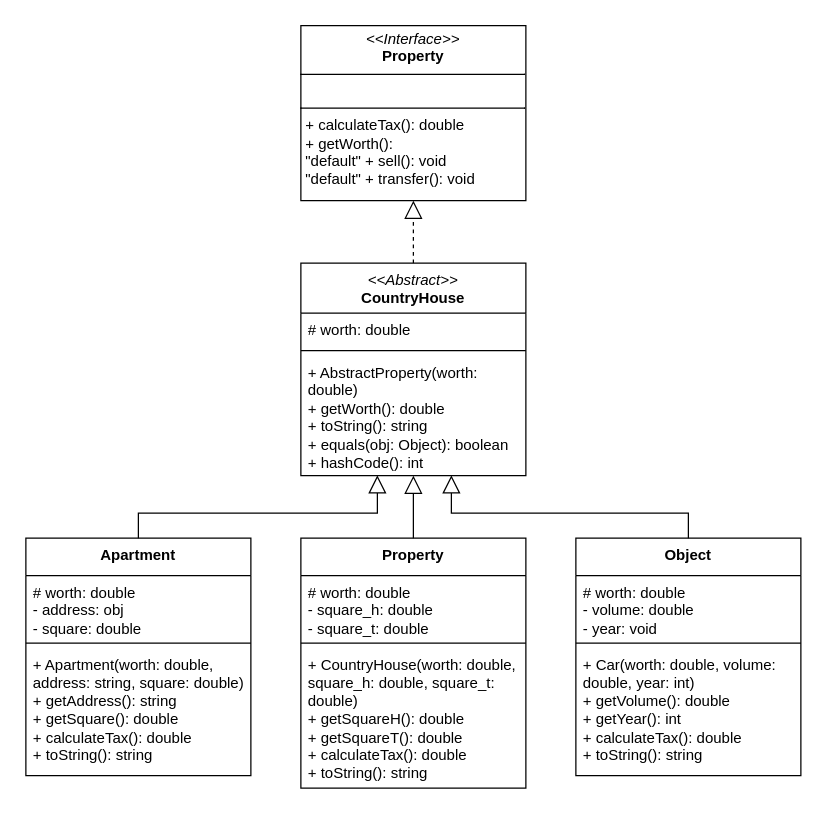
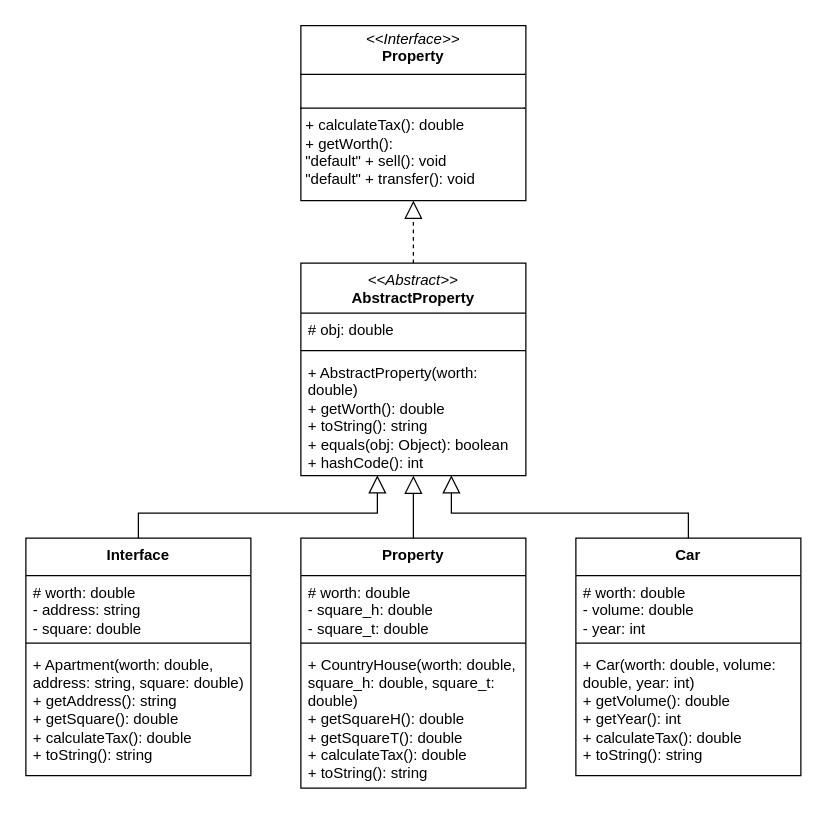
  <mxCell id="0" />
  <mxCell id="1" parent="0" />
  <mxCell id="2" style="edgeStyle=orthogonalEdgeStyle;rounded=0;orthogonalLoop=1;jettySize=auto;html=1;entryX=0.5;entryY=1;entryDx=0;entryDy=0;endSize=12;endArrow=block;endFill=0;dashed=1;" edge="1" parent="1" source="3" target="22"><mxGeometry relative="1" as="geometry" /></mxCell>
- <mxCell id="3" value="&lt;div&gt;&lt;i style=&quot;font-weight: 400;&quot;&gt;&amp;lt;&amp;lt;Abstract&amp;gt;&amp;gt;&lt;/i&gt;&lt;span style=&quot;background-color: transparent; color: light-dark(rgb(0, 0, 0), rgb(255, 255, 255));&quot;&gt;&lt;/span&gt;&lt;/div&gt;&lt;div&gt;&lt;span style=&quot;background-color: transparent; color: light-dark(rgb(0, 0, 0), rgb(255, 255, 255));&quot;&gt;CountryHouse&lt;/span&gt;&lt;/div&gt;" style="swimlane;fontStyle=1;align=center;verticalAlign=top;childLayout=stackLayout;horizontal=1;startSize=40;horizontalStack=0;resizeParent=1;resizeParentMax=0;resizeLast=0;collapsible=1;marginBottom=0;whiteSpace=wrap;html=1;" parent="1" vertex="1"><mxGeometry x="240" y="210" width="180" height="170" as="geometry" /></mxCell>
- <mxCell id="4" value="# worth: double" style="text;strokeColor=none;fillColor=none;align=left;verticalAlign=top;spacingLeft=4;spacingRight=4;overflow=hidden;rotatable=0;points=[[0,0.5],[1,0.5]];portConstraint=eastwest;whiteSpace=wrap;html=1;" parent="3" vertex="1"><mxGeometry y="40" width="180" height="26" as="geometry" /></mxCell>
+ <mxCell id="3" value="&lt;div&gt;&lt;i style=&quot;font-weight: 400;&quot;&gt;&amp;lt;&amp;lt;Abstract&amp;gt;&amp;gt;&lt;/i&gt;&lt;span style=&quot;background-color: transparent; color: light-dark(rgb(0, 0, 0), rgb(255, 255, 255));&quot;&gt;&lt;/span&gt;&lt;/div&gt;&lt;div&gt;&lt;span style=&quot;background-color: transparent; color: light-dark(rgb(0, 0, 0), rgb(255, 255, 255));&quot;&gt;AbstractProperty&lt;/span&gt;&lt;/div&gt;" style="swimlane;fontStyle=1;align=center;verticalAlign=top;childLayout=stackLayout;horizontal=1;startSize=40;horizontalStack=0;resizeParent=1;resizeParentMax=0;resizeLast=0;collapsible=1;marginBottom=0;whiteSpace=wrap;html=1;" parent="1" vertex="1"><mxGeometry x="240" y="210" width="180" height="170" as="geometry" /></mxCell>
+ <mxCell id="4" value="# obj: double" style="text;strokeColor=none;fillColor=none;align=left;verticalAlign=top;spacingLeft=4;spacingRight=4;overflow=hidden;rotatable=0;points=[[0,0.5],[1,0.5]];portConstraint=eastwest;whiteSpace=wrap;html=1;" parent="3" vertex="1"><mxGeometry y="40" width="180" height="26" as="geometry" /></mxCell>
  <mxCell id="5" value="" style="line;strokeWidth=1;fillColor=none;align=left;verticalAlign=middle;spacingTop=-1;spacingLeft=3;spacingRight=3;rotatable=0;labelPosition=right;points=[];portConstraint=eastwest;strokeColor=inherit;" parent="3" vertex="1"><mxGeometry y="66" width="180" height="8" as="geometry" /></mxCell>
  <mxCell id="6" value="+ AbstractProperty(worth: double)&lt;div&gt;+ getWorth(): double&lt;/div&gt;&lt;div&gt;+ toString(): string&lt;/div&gt;&lt;div&gt;+ equals(obj: Object): boolean&lt;/div&gt;&lt;div&gt;+ hashCode(): int&lt;/div&gt;" style="text;strokeColor=none;fillColor=none;align=left;verticalAlign=top;spacingLeft=4;spacingRight=4;overflow=hidden;rotatable=0;points=[[0,0.5],[1,0.5]];portConstraint=eastwest;whiteSpace=wrap;html=1;" parent="3" vertex="1"><mxGeometry y="74" width="180" height="96" as="geometry" /></mxCell>
- <mxCell id="7" value="Apartment" style="swimlane;fontStyle=1;align=center;verticalAlign=top;childLayout=stackLayout;horizontal=1;startSize=30;horizontalStack=0;resizeParent=1;resizeParentMax=0;resizeLast=0;collapsible=1;marginBottom=0;whiteSpace=wrap;html=1;" parent="1" vertex="1"><mxGeometry x="20" y="430" width="180" height="190" as="geometry" /></mxCell>
- <mxCell id="8" value="# worth: double&lt;div&gt;- address: obj&lt;/div&gt;&lt;div&gt;- square: double&lt;/div&gt;" style="text;strokeColor=none;fillColor=none;align=left;verticalAlign=top;spacingLeft=4;spacingRight=4;overflow=hidden;rotatable=0;points=[[0,0.5],[1,0.5]];portConstraint=eastwest;whiteSpace=wrap;html=1;" parent="7" vertex="1"><mxGeometry y="30" width="180" height="50" as="geometry" /></mxCell>
+ <mxCell id="7" value="Interface" style="swimlane;fontStyle=1;align=center;verticalAlign=top;childLayout=stackLayout;horizontal=1;startSize=30;horizontalStack=0;resizeParent=1;resizeParentMax=0;resizeLast=0;collapsible=1;marginBottom=0;whiteSpace=wrap;html=1;" parent="1" vertex="1"><mxGeometry x="20" y="430" width="180" height="190" as="geometry" /></mxCell>
+ <mxCell id="8" value="# worth: double&lt;div&gt;- address: string&lt;/div&gt;&lt;div&gt;- square: double&lt;/div&gt;" style="text;strokeColor=none;fillColor=none;align=left;verticalAlign=top;spacingLeft=4;spacingRight=4;overflow=hidden;rotatable=0;points=[[0,0.5],[1,0.5]];portConstraint=eastwest;whiteSpace=wrap;html=1;" parent="7" vertex="1"><mxGeometry y="30" width="180" height="50" as="geometry" /></mxCell>
  <mxCell id="9" value="" style="line;strokeWidth=1;fillColor=none;align=left;verticalAlign=middle;spacingTop=-1;spacingLeft=3;spacingRight=3;rotatable=0;labelPosition=right;points=[];portConstraint=eastwest;strokeColor=inherit;" parent="7" vertex="1"><mxGeometry y="80" width="180" height="8" as="geometry" /></mxCell>
  <mxCell id="10" value="+ Apartment(worth: double, address: string, square: double)&lt;div&gt;+ getAddress(): string&lt;/div&gt;&lt;div&gt;+ getSquare(): double&lt;/div&gt;&lt;div&gt;+ calculateTax(): double&lt;/div&gt;&lt;div&gt;+ toString(): string&lt;/div&gt;" style="text;strokeColor=none;fillColor=none;align=left;verticalAlign=top;spacingLeft=4;spacingRight=4;overflow=hidden;rotatable=0;points=[[0,0.5],[1,0.5]];portConstraint=eastwest;whiteSpace=wrap;html=1;" parent="7" vertex="1"><mxGeometry y="88" width="180" height="102" as="geometry" /></mxCell>
  <mxCell id="11" value="Property" style="swimlane;fontStyle=1;align=center;verticalAlign=top;childLayout=stackLayout;horizontal=1;startSize=30;horizontalStack=0;resizeParent=1;resizeParentMax=0;resizeLast=0;collapsible=1;marginBottom=0;whiteSpace=wrap;html=1;" parent="1" vertex="1"><mxGeometry x="240" y="430" width="180" height="200" as="geometry" /></mxCell>
  <mxCell id="12" value="# worth: double&lt;div&gt;- square_h: double&lt;/div&gt;&lt;div&gt;- square_t: double&lt;/div&gt;" style="text;strokeColor=none;fillColor=none;align=left;verticalAlign=top;spacingLeft=4;spacingRight=4;overflow=hidden;rotatable=0;points=[[0,0.5],[1,0.5]];portConstraint=eastwest;whiteSpace=wrap;html=1;" parent="11" vertex="1"><mxGeometry y="30" width="180" height="50" as="geometry" /></mxCell>
  <mxCell id="13" value="" style="line;strokeWidth=1;fillColor=none;align=left;verticalAlign=middle;spacingTop=-1;spacingLeft=3;spacingRight=3;rotatable=0;labelPosition=right;points=[];portConstraint=eastwest;strokeColor=inherit;" parent="11" vertex="1"><mxGeometry y="80" width="180" height="8" as="geometry" /></mxCell>
  <mxCell id="14" value="+ CountryHouse(worth: double, square_h: double, square_t: double)&lt;div&gt;+ getSquareH(): double&lt;/div&gt;&lt;div&gt;+ getSquareT(): double&lt;/div&gt;&lt;div&gt;+ calculateTax(): double&lt;/div&gt;&lt;div&gt;+ toString(): string&lt;/div&gt;" style="text;strokeColor=none;fillColor=none;align=left;verticalAlign=top;spacingLeft=4;spacingRight=4;overflow=hidden;rotatable=0;points=[[0,0.5],[1,0.5]];portConstraint=eastwest;whiteSpace=wrap;html=1;" parent="11" vertex="1"><mxGeometry y="88" width="180" height="112" as="geometry" /></mxCell>
  <mxCell id="15" style="edgeStyle=orthogonalEdgeStyle;rounded=0;orthogonalLoop=1;jettySize=auto;html=1;entryX=0.34;entryY=0.997;entryDx=0;entryDy=0;entryPerimeter=0;endArrow=block;endFill=0;endSize=12;" parent="1" source="7" target="6" edge="1"><mxGeometry relative="1" as="geometry" /></mxCell>
  <mxCell id="16" style="edgeStyle=orthogonalEdgeStyle;rounded=0;orthogonalLoop=1;jettySize=auto;html=1;entryX=0.5;entryY=1;entryDx=0;entryDy=0;entryPerimeter=0;endSize=12;endArrow=block;endFill=0;" parent="1" source="11" target="6" edge="1"><mxGeometry relative="1" as="geometry" /></mxCell>
- <mxCell id="17" value="Object" style="swimlane;fontStyle=1;align=center;verticalAlign=top;childLayout=stackLayout;horizontal=1;startSize=30;horizontalStack=0;resizeParent=1;resizeParentMax=0;resizeLast=0;collapsible=1;marginBottom=0;whiteSpace=wrap;html=1;" parent="1" vertex="1"><mxGeometry x="460" y="430" width="180" height="190" as="geometry" /></mxCell>
- <mxCell id="18" value="# worth: double&lt;div&gt;- volume: double&lt;/div&gt;&lt;div&gt;- year: void&lt;/div&gt;" style="text;strokeColor=none;fillColor=none;align=left;verticalAlign=top;spacingLeft=4;spacingRight=4;overflow=hidden;rotatable=0;points=[[0,0.5],[1,0.5]];portConstraint=eastwest;whiteSpace=wrap;html=1;" parent="17" vertex="1"><mxGeometry y="30" width="180" height="50" as="geometry" /></mxCell>
+ <mxCell id="17" value="Car" style="swimlane;fontStyle=1;align=center;verticalAlign=top;childLayout=stackLayout;horizontal=1;startSize=30;horizontalStack=0;resizeParent=1;resizeParentMax=0;resizeLast=0;collapsible=1;marginBottom=0;whiteSpace=wrap;html=1;" parent="1" vertex="1"><mxGeometry x="460" y="430" width="180" height="190" as="geometry" /></mxCell>
+ <mxCell id="18" value="# worth: double&lt;div&gt;- volume: double&lt;/div&gt;&lt;div&gt;- year: int&lt;/div&gt;" style="text;strokeColor=none;fillColor=none;align=left;verticalAlign=top;spacingLeft=4;spacingRight=4;overflow=hidden;rotatable=0;points=[[0,0.5],[1,0.5]];portConstraint=eastwest;whiteSpace=wrap;html=1;" parent="17" vertex="1"><mxGeometry y="30" width="180" height="50" as="geometry" /></mxCell>
  <mxCell id="19" value="" style="line;strokeWidth=1;fillColor=none;align=left;verticalAlign=middle;spacingTop=-1;spacingLeft=3;spacingRight=3;rotatable=0;labelPosition=right;points=[];portConstraint=eastwest;strokeColor=inherit;" parent="17" vertex="1"><mxGeometry y="80" width="180" height="8" as="geometry" /></mxCell>
  <mxCell id="20" value="+ Car(worth: double, volume: double, year: int)&lt;div&gt;+ getVolume(): double&lt;/div&gt;&lt;div&gt;+ getYear(): int&lt;/div&gt;&lt;div&gt;+ calculateTax(): double&lt;/div&gt;&lt;div&gt;+ toString(): string&lt;/div&gt;&lt;div&gt;&lt;br&gt;&lt;/div&gt;" style="text;strokeColor=none;fillColor=none;align=left;verticalAlign=top;spacingLeft=4;spacingRight=4;overflow=hidden;rotatable=0;points=[[0,0.5],[1,0.5]];portConstraint=eastwest;whiteSpace=wrap;html=1;" parent="17" vertex="1"><mxGeometry y="88" width="180" height="102" as="geometry" /></mxCell>
  <mxCell id="21" style="edgeStyle=orthogonalEdgeStyle;rounded=0;orthogonalLoop=1;jettySize=auto;html=1;entryX=0.669;entryY=0.997;entryDx=0;entryDy=0;entryPerimeter=0;endSize=12;endArrow=block;endFill=0;" parent="1" source="17" target="6" edge="1"><mxGeometry relative="1" as="geometry" /></mxCell>
  <mxCell id="22" value="&lt;p style=&quot;margin:0px;margin-top:4px;text-align:center;&quot;&gt;&lt;i&gt;&amp;lt;&amp;lt;Interface&amp;gt;&amp;gt;&lt;/i&gt;&lt;br&gt;&lt;b&gt;Property&lt;/b&gt;&lt;/p&gt;&lt;hr size=&quot;1&quot; style=&quot;border-style:solid;&quot;&gt;&lt;p style=&quot;margin:0px;margin-left:4px;&quot;&gt;&lt;br&gt;&lt;/p&gt;&lt;hr size=&quot;1&quot; style=&quot;border-style:solid;&quot;&gt;&lt;p style=&quot;margin:0px;margin-left:4px;&quot;&gt;+ calculateTax(): double&lt;/p&gt;&lt;p style=&quot;margin:0px;margin-left:4px;&quot;&gt;+ getWorth():&amp;nbsp;&lt;/p&gt;&lt;p style=&quot;margin:0px;margin-left:4px;&quot;&gt;&quot;default&quot; + sell(): void&lt;/p&gt;&lt;p style=&quot;margin:0px;margin-left:4px;&quot;&gt;&quot;default&quot; + transfer(): void&lt;/p&gt;" style="verticalAlign=top;align=left;overflow=fill;html=1;whiteSpace=wrap;" vertex="1" parent="1"><mxGeometry x="240" y="20" width="180" height="140" as="geometry" /></mxCell>
